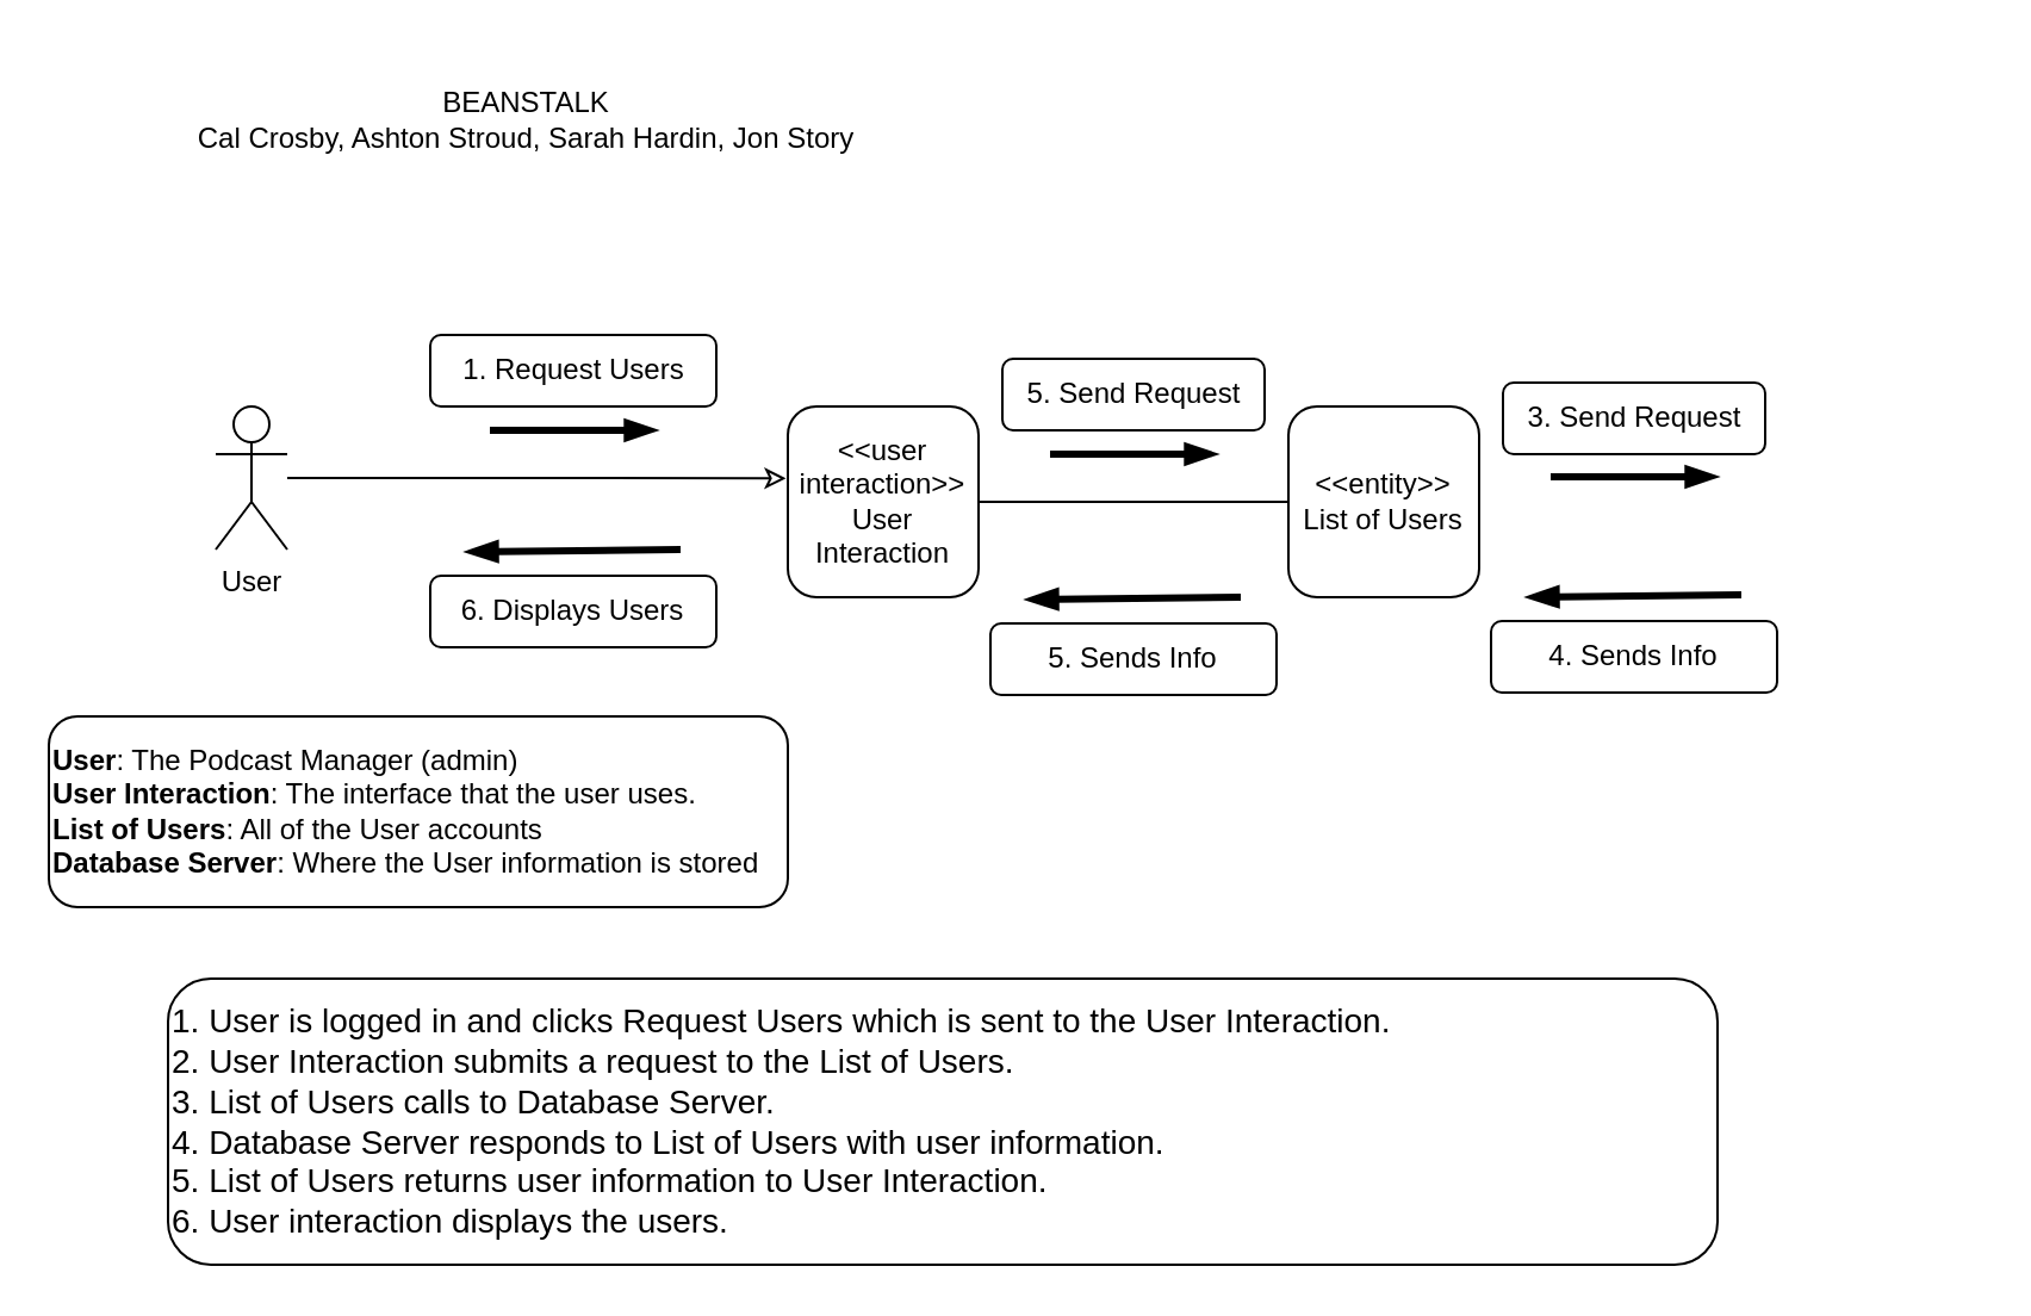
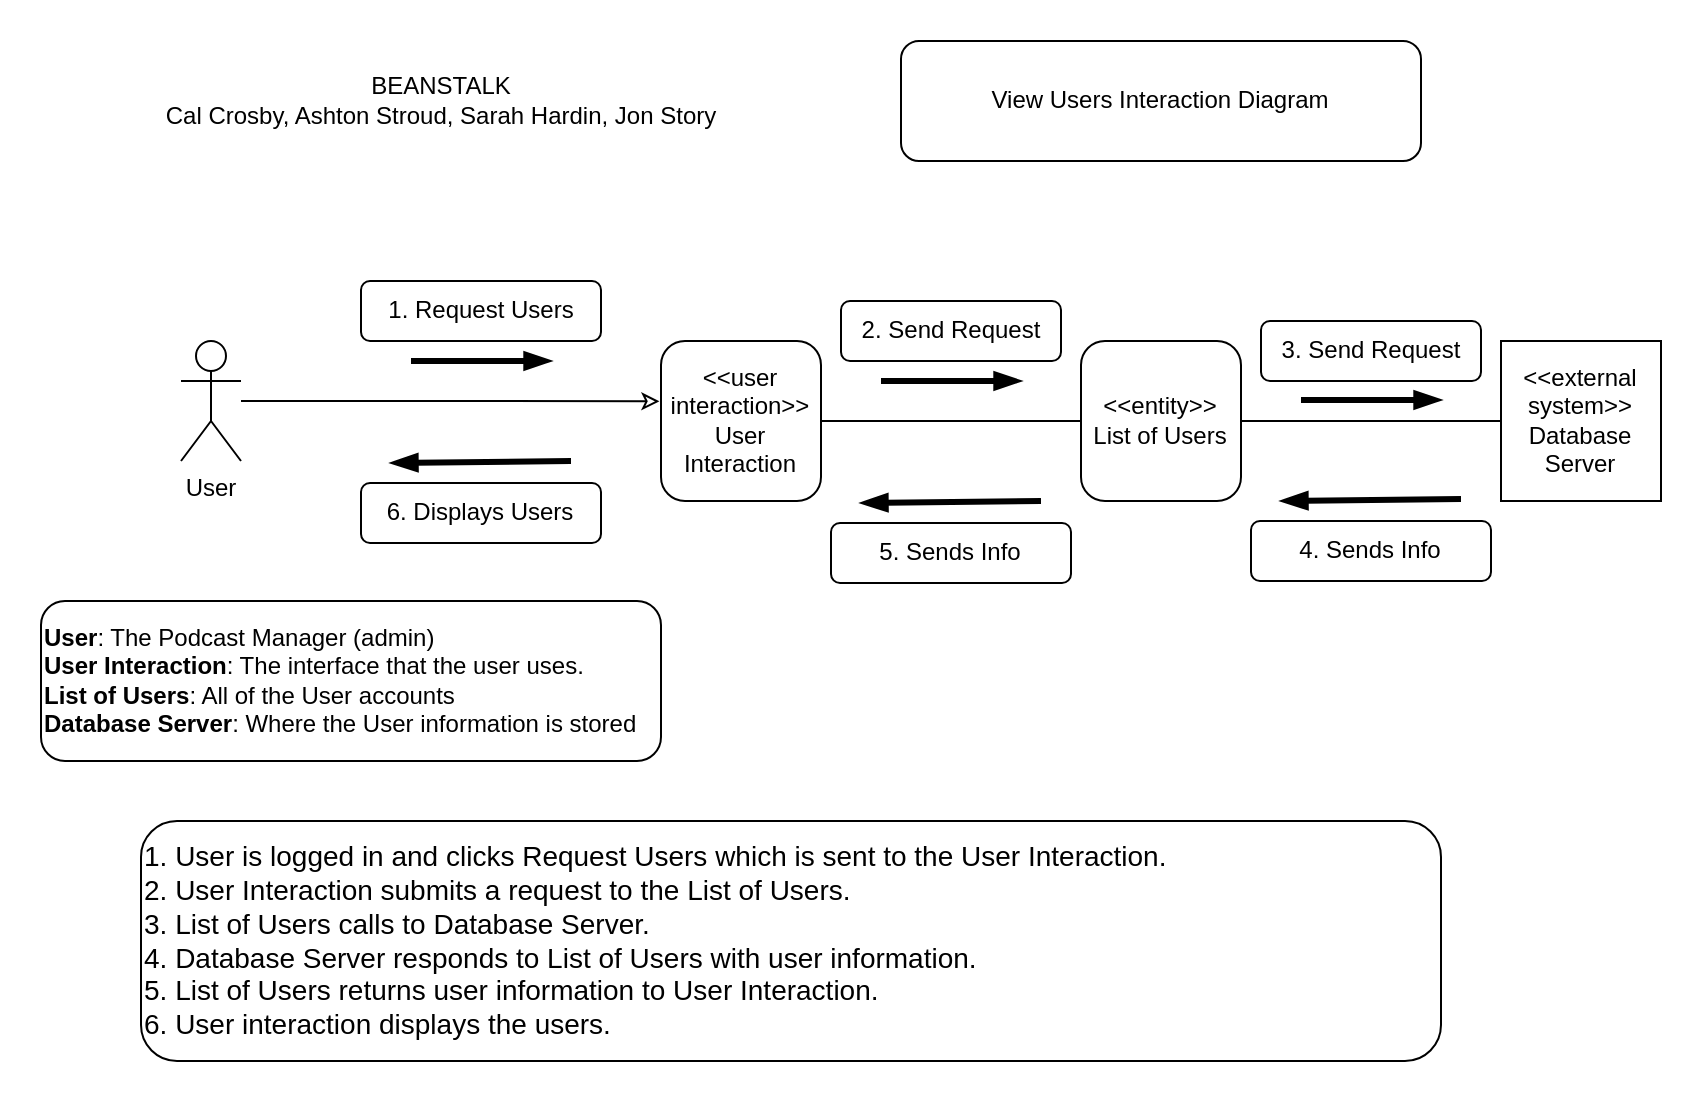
  <mxCell id="0" />
  <mxCell id="1" parent="0" />
  <mxCell id="2" value="User" style="shape=umlActor;verticalLabelPosition=bottom;verticalAlign=top;html=1;outlineConnect=0;" parent="1" vertex="1"><mxGeometry x="90" y="170" width="30" height="60" as="geometry" /></mxCell>
  <mxCell id="3" value="&lt;b&gt;User&lt;/b&gt;: The Podcast Manager (admin)&lt;br&gt;&lt;b&gt;User Interaction&lt;/b&gt;: The interface that the user uses.&lt;br&gt;&lt;b&gt;List of Users&lt;/b&gt;: All of the User accounts&lt;br&gt;&lt;b&gt;Database Server&lt;/b&gt;: Where the User information is stored" style="rounded=1;whiteSpace=wrap;html=1;align=left;" parent="1" vertex="1"><mxGeometry x="20" y="300" width="310" height="80" as="geometry" /></mxCell>
  <mxCell id="4" style="edgeStyle=orthogonalEdgeStyle;rounded=0;orthogonalLoop=1;jettySize=auto;html=1;endArrow=none;endFill=0;" parent="1" source="5" edge="1"><mxGeometry relative="1" as="geometry"><mxPoint x="580" y="210" as="targetPoint" /></mxGeometry></mxCell>
  <mxCell id="5" value="&amp;lt;&amp;lt;user interaction&amp;gt;&amp;gt;&lt;br&gt;User Interaction" style="whiteSpace=wrap;html=1;aspect=fixed;rounded=1;" parent="1" vertex="1"><mxGeometry x="330" y="170" width="80" height="80" as="geometry" /></mxCell>
  <mxCell id="6" style="edgeStyle=orthogonalEdgeStyle;rounded=0;orthogonalLoop=1;jettySize=auto;html=1;entryX=-0.01;entryY=0.377;entryDx=0;entryDy=0;entryPerimeter=0;startArrow=none;startFill=0;endArrow=classic;endFill=0;" parent="1" source="2" target="5" edge="1"><mxGeometry relative="1" as="geometry" /></mxCell>
  <mxCell id="7" value="1. Request Users" style="text;html=1;align=center;verticalAlign=middle;resizable=0;points=[];autosize=1;strokeColor=default;fillColor=none;rounded=1;" parent="1" vertex="1"><mxGeometry x="180" y="140" width="120" height="30" as="geometry" /></mxCell>
- <mxCell id="9" value="5. Send Request" style="text;html=1;align=center;verticalAlign=middle;resizable=0;points=[];autosize=1;strokeColor=default;fillColor=none;rounded=1;" parent="1" vertex="1"><mxGeometry x="420" y="150" width="110" height="30" as="geometry" /></mxCell>
+ <mxCell id="8" value="View Users Interaction Diagram" style="rounded=1;whiteSpace=wrap;html=1;" parent="1" vertex="1"><mxGeometry x="450" y="20" width="260" height="60" as="geometry" /></mxCell>
+ <mxCell id="9" value="2. Send Request" style="text;html=1;align=center;verticalAlign=middle;resizable=0;points=[];autosize=1;strokeColor=default;fillColor=none;rounded=1;" parent="1" vertex="1"><mxGeometry x="420" y="150" width="110" height="30" as="geometry" /></mxCell>
+ <mxCell id="10" style="edgeStyle=orthogonalEdgeStyle;rounded=0;orthogonalLoop=1;jettySize=auto;html=1;entryX=0;entryY=0.5;entryDx=0;entryDy=0;endArrow=none;endFill=0;" parent="1" source="11" target="12" edge="1"><mxGeometry relative="1" as="geometry" /></mxCell>
  <mxCell id="11" value="&amp;lt;&amp;lt;entity&amp;gt;&amp;gt;&lt;br&gt;List of Users" style="whiteSpace=wrap;html=1;aspect=fixed;rounded=1;" parent="1" vertex="1"><mxGeometry x="540" y="170" width="80" height="80" as="geometry" /></mxCell>
+ <mxCell id="12" value="&amp;lt;&amp;lt;external system&amp;gt;&amp;gt;&lt;br&gt;Database Server" style="whiteSpace=wrap;html=1;aspect=fixed;" parent="1" vertex="1"><mxGeometry x="750" y="170" width="80" height="80" as="geometry" /></mxCell>
  <mxCell id="13" value="" style="endArrow=blockThin;html=1;rounded=0;strokeWidth=3;endFill=1;" parent="1" edge="1"><mxGeometry width="50" height="50" relative="1" as="geometry"><mxPoint x="440" y="190" as="sourcePoint" /><mxPoint x="510" y="190" as="targetPoint" /><Array as="points"><mxPoint x="480" y="190" /></Array></mxGeometry></mxCell>
  <mxCell id="14" value="" style="endArrow=blockThin;html=1;rounded=0;strokeWidth=3;endFill=1;" parent="1" edge="1"><mxGeometry width="50" height="50" relative="1" as="geometry"><mxPoint x="205" y="180" as="sourcePoint" /><mxPoint x="275" y="180" as="targetPoint" /><Array as="points"><mxPoint x="245" y="180" /></Array></mxGeometry></mxCell>
  <mxCell id="15" value="3. Send Request" style="text;html=1;align=center;verticalAlign=middle;resizable=0;points=[];autosize=1;strokeColor=default;fillColor=none;rounded=1;" parent="1" vertex="1"><mxGeometry x="630" y="160" width="110" height="30" as="geometry" /></mxCell>
  <mxCell id="16" value="" style="endArrow=blockThin;html=1;rounded=0;strokeWidth=3;endFill=1;" parent="1" edge="1"><mxGeometry width="50" height="50" relative="1" as="geometry"><mxPoint x="650" y="199.5" as="sourcePoint" /><mxPoint x="720" y="199.5" as="targetPoint" /><Array as="points"><mxPoint x="690" y="199.5" /></Array></mxGeometry></mxCell>
  <mxCell id="17" value="4. Sends Info" style="rounded=1;whiteSpace=wrap;html=1;" parent="1" vertex="1"><mxGeometry x="625" y="260" width="120" height="30" as="geometry" /></mxCell>
  <mxCell id="18" value="" style="endArrow=blockThin;html=1;rounded=0;strokeWidth=3;endFill=1;entryX=0.25;entryY=1;entryDx=0;entryDy=0;" parent="1" edge="1"><mxGeometry width="50" height="50" relative="1" as="geometry"><mxPoint x="730" y="249" as="sourcePoint" /><mxPoint x="640" y="250" as="targetPoint" /><Array as="points" /></mxGeometry></mxCell>
  <mxCell id="19" value="5. Sends Info" style="rounded=1;whiteSpace=wrap;html=1;" parent="1" vertex="1"><mxGeometry x="415" y="261" width="120" height="30" as="geometry" /></mxCell>
  <mxCell id="20" value="" style="endArrow=blockThin;html=1;rounded=0;strokeWidth=3;endFill=1;entryX=0.25;entryY=1;entryDx=0;entryDy=0;" parent="1" edge="1"><mxGeometry width="50" height="50" relative="1" as="geometry"><mxPoint x="520" y="250" as="sourcePoint" /><mxPoint x="430" y="251" as="targetPoint" /><Array as="points" /></mxGeometry></mxCell>
  <mxCell id="21" value="6. Displays Users" style="rounded=1;whiteSpace=wrap;html=1;" parent="1" vertex="1"><mxGeometry x="180" y="241" width="120" height="30" as="geometry" /></mxCell>
  <mxCell id="22" value="" style="endArrow=blockThin;html=1;rounded=0;strokeWidth=3;endFill=1;entryX=0.25;entryY=1;entryDx=0;entryDy=0;" parent="1" edge="1"><mxGeometry width="50" height="50" relative="1" as="geometry"><mxPoint x="285" y="230" as="sourcePoint" /><mxPoint x="195" y="231" as="targetPoint" /><Array as="points" /></mxGeometry></mxCell>
  <mxCell id="23" value="&lt;font style=&quot;font-size: 14px;&quot;&gt;1. User is logged in and clicks Request Users which is sent to the User Interaction.&lt;br&gt;2. User Interaction submits a request to the List of Users.&lt;br&gt;3. List of Users calls to Database Server.&lt;br&gt;4. Database Server responds to List of Users with user information.&lt;br&gt;5. List of Users returns user information to User Interaction.&lt;br&gt;6. User interaction displays the users.&lt;/font&gt;" style="rounded=1;whiteSpace=wrap;html=1;align=left;" parent="1" vertex="1"><mxGeometry x="70" y="410" width="650" height="120" as="geometry" /></mxCell>
  <mxCell id="24" value="BEANSTALK&lt;br&gt;Cal Crosby, Ashton Stroud, Sarah Hardin, Jon Story" style="text;html=1;align=center;verticalAlign=middle;resizable=0;points=[];autosize=1;strokeColor=none;fillColor=none;" vertex="1" parent="1"><mxGeometry x="70" width="300" height="40" as="geometry" y="30" /></mxCell>
